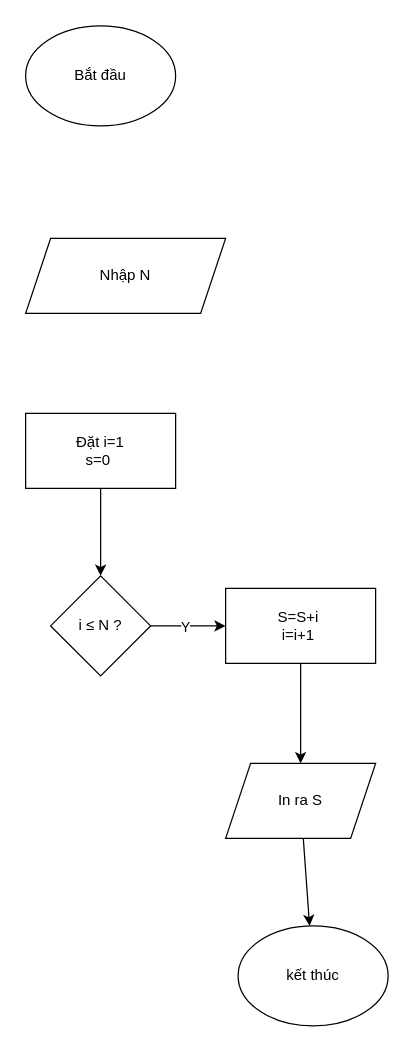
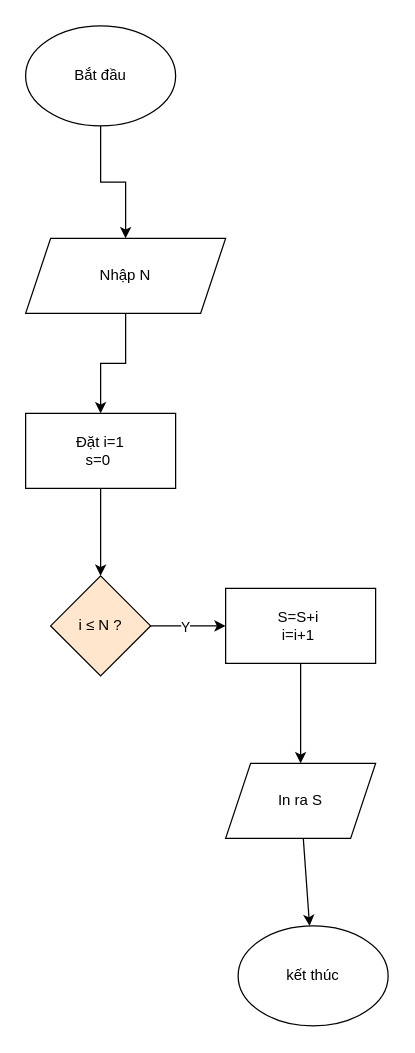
  <mxCell id="0" />
  <mxCell id="1" parent="0" />
+ <mxCell id="2" value="" style="edgeStyle=orthogonalEdgeStyle;rounded=0;orthogonalLoop=1;jettySize=auto;html=1;" parent="1" source="3" target="5" edge="1"><mxGeometry relative="1" as="geometry" /></mxCell>
  <mxCell id="3" value="Bắt đầu" style="ellipse;whiteSpace=wrap;html=1;" parent="1" vertex="1"><mxGeometry x="20" y="20" width="120" height="80" as="geometry" /></mxCell>
+ <mxCell id="4" value="" style="edgeStyle=orthogonalEdgeStyle;rounded=0;orthogonalLoop=1;jettySize=auto;html=1;" edge="1" parent="1" source="5" target="7"><mxGeometry relative="1" as="geometry" /></mxCell>
  <mxCell id="5" value="Nhập N" style="shape=parallelogram;perimeter=parallelogramPerimeter;whiteSpace=wrap;html=1;fixedSize=1;" parent="1" vertex="1"><mxGeometry x="20" y="190" width="160" height="60" as="geometry" /></mxCell>
  <mxCell id="6" value="" style="edgeStyle=orthogonalEdgeStyle;rounded=0;orthogonalLoop=1;jettySize=auto;html=1;" edge="1" parent="1" source="7" target="10"><mxGeometry relative="1" as="geometry" /></mxCell>
  <mxCell id="7" value="Đặt i=1&lt;div&gt;s=0&amp;nbsp;&lt;/div&gt;" style="whiteSpace=wrap;html=1;" vertex="1" parent="1"><mxGeometry x="20" y="330" width="120" height="60" as="geometry" /></mxCell>
  <mxCell id="8" value="" style="edgeStyle=orthogonalEdgeStyle;rounded=0;orthogonalLoop=1;jettySize=auto;html=1;" edge="1" parent="1" source="10" target="12"><mxGeometry relative="1" as="geometry" /></mxCell>
  <mxCell id="9" value="Y" style="edgeLabel;html=1;align=center;verticalAlign=middle;resizable=0;points=[];" vertex="1" connectable="0" parent="8"><mxGeometry x="-0.093" relative="1" as="geometry"><mxPoint as="offset" /></mxGeometry></mxCell>
- <mxCell id="10" value="i ≤ N ?" style="rhombus;whiteSpace=wrap;html=1;" vertex="1" parent="1"><mxGeometry x="40" y="460" width="80" height="80" as="geometry" /></mxCell>
+ <mxCell id="10" value="i ≤ N ?" style="rhombus;whiteSpace=wrap;html=1;fillColor=#ffe6cc;" vertex="1" parent="1"><mxGeometry x="40" y="460" width="80" height="80" as="geometry" /></mxCell>
  <mxCell id="11" value="" style="edgeStyle=orthogonalEdgeStyle;rounded=0;orthogonalLoop=1;jettySize=auto;html=1;" edge="1" parent="1" source="12" target="13"><mxGeometry relative="1" as="geometry" /></mxCell>
  <mxCell id="12" value="S=S+i&amp;nbsp;&lt;div&gt;i=i+1&amp;nbsp;&lt;/div&gt;" style="whiteSpace=wrap;html=1;" vertex="1" parent="1"><mxGeometry x="180" y="470" width="120" height="60" as="geometry" /></mxCell>
  <mxCell id="13" value="In ra S" style="shape=parallelogram;perimeter=parallelogramPerimeter;whiteSpace=wrap;html=1;fixedSize=1;" vertex="1" parent="1"><mxGeometry x="180" y="610" width="120" height="60" as="geometry" /></mxCell>
  <mxCell id="14" value="kết thúc" style="ellipse;whiteSpace=wrap;html=1;" vertex="1" parent="1"><mxGeometry x="190" y="740" width="120" height="80" as="geometry" /></mxCell>
  <mxCell id="15" value="" style="endArrow=classic;html=1;rounded=0;" edge="1" parent="1" source="13" target="14"><mxGeometry width="50" height="50" relative="1" as="geometry"><mxPoint x="130" y="770" as="sourcePoint" /><mxPoint x="180" y="720" as="targetPoint" /></mxGeometry></mxCell>
